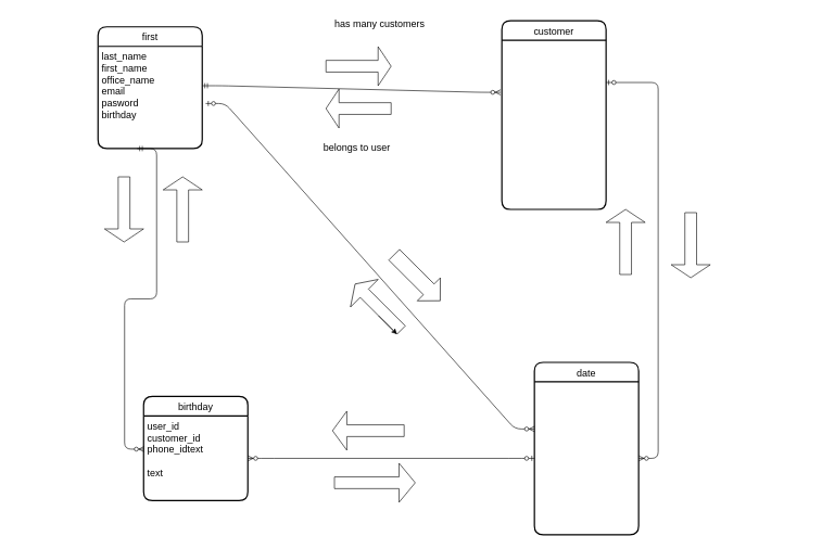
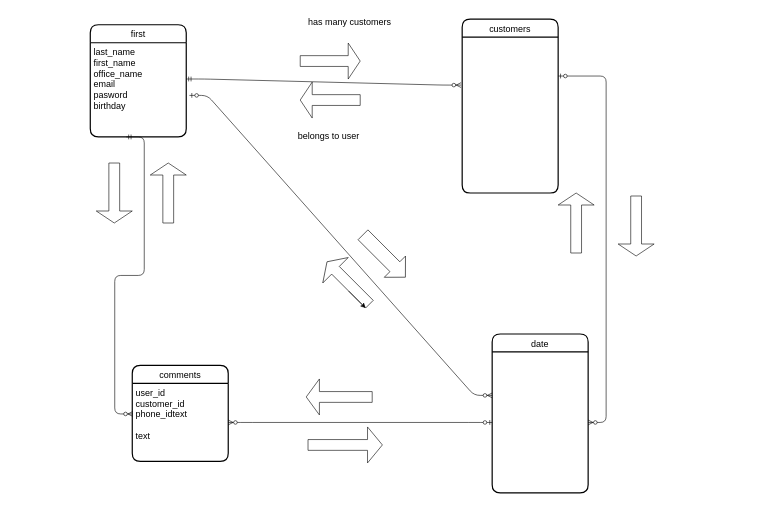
  <mxCell id="0" />
  <mxCell id="1" parent="0" />
  <mxCell id="2" value="&#10;&#10;&#10;&#10;" style="text;strokeColor=none;fillColor=none;spacingLeft=4;spacingRight=4;overflow=hidden;rotatable=0;points=[[0,0.5],[1,0.5]];portConstraint=eastwest;fontSize=12;" parent="1" vertex="1"><mxGeometry x="320" y="117" width="190" height="34" as="geometry" /></mxCell>
  <mxCell id="3" value="first" style="swimlane;childLayout=stackLayout;horizontal=1;startSize=30;horizontalStack=0;rounded=1;fontSize=15;fontStyle=0;strokeWidth=2;resizeParent=0;resizeLast=1;shadow=0;dashed=0;align=center;" parent="1" vertex="1"><mxGeometry x="150" y="40.5" width="160" height="187" as="geometry" /></mxCell>
  <mxCell id="4" value="last_name&#10;first_name&#10;office_name&#10;email&#10;pasword&#10;birthday" style="align=left;strokeColor=none;fillColor=none;spacingLeft=4;fontSize=15;verticalAlign=top;resizable=0;rotatable=0;part=1;" parent="3" vertex="1"><mxGeometry y="30" width="160" height="157" as="geometry" /></mxCell>
- <mxCell id="5" value="customer" style="swimlane;childLayout=stackLayout;horizontal=1;startSize=30;horizontalStack=0;rounded=1;fontSize=15;fontStyle=0;strokeWidth=2;resizeParent=0;resizeLast=1;shadow=0;dashed=0;align=center;" parent="1" vertex="1"><mxGeometry x="770" y="31" width="160" height="290" as="geometry" /></mxCell>
+ <mxCell id="5" value="customers" style="swimlane;childLayout=stackLayout;horizontal=1;startSize=30;horizontalStack=0;rounded=1;fontSize=15;fontStyle=0;strokeWidth=2;resizeParent=0;resizeLast=1;shadow=0;dashed=0;align=center;" parent="1" vertex="1"><mxGeometry x="770" y="31" width="160" height="290" as="geometry" /></mxCell>
  <mxCell id="6" style="edgeStyle=none;html=1;entryX=0.5;entryY=1;entryDx=0;entryDy=0;fontSize=15;" parent="5" source="7" target="5" edge="1"><mxGeometry relative="1" as="geometry" /></mxCell>
  <mxCell id="7" value="use_id&#10;&#10;customer_name&#10;category_id&#10;postcode&#10;prefucture_id&#10;city&#10;block&#10;building&#10;phone_number&#10;capacity&#10;remarks_column&#10;contract_id&#10;" style="align=left;strokeColor=none;fillColor=none;spacingLeft=4;fontSize=15;verticalAlign=top;resizable=0;rotatable=0;part=1;fontColor=#FFFFFF;" parent="5" vertex="1"><mxGeometry y="30" width="160" height="260" as="geometry" /></mxCell>
- <mxCell id="8" value="birthday" style="swimlane;childLayout=stackLayout;horizontal=1;startSize=30;horizontalStack=0;rounded=1;fontSize=15;fontStyle=0;strokeWidth=2;resizeParent=0;resizeLast=1;shadow=0;dashed=0;align=center;" parent="1" vertex="1"><mxGeometry x="220" y="608.5" width="160" height="160" as="geometry" /></mxCell>
+ <mxCell id="8" value="comments" style="swimlane;childLayout=stackLayout;horizontal=1;startSize=30;horizontalStack=0;rounded=1;fontSize=15;fontStyle=0;strokeWidth=2;resizeParent=0;resizeLast=1;shadow=0;dashed=0;align=center;" parent="1" vertex="1"><mxGeometry x="220" y="608.5" width="160" height="160" as="geometry" /></mxCell>
  <mxCell id="9" value="user_id&#10;customer_id&#10;phone_idtext&#10;&#10;text" style="align=left;strokeColor=none;fillColor=none;spacingLeft=4;fontSize=15;verticalAlign=top;resizable=0;rotatable=0;part=1;" parent="8" vertex="1"><mxGeometry y="30" width="160" height="130" as="geometry" /></mxCell>
  <mxCell id="10" value="date" style="swimlane;childLayout=stackLayout;horizontal=1;startSize=30;horizontalStack=0;rounded=1;fontSize=15;fontStyle=0;strokeWidth=2;resizeParent=0;resizeLast=1;shadow=0;dashed=0;align=center;" parent="1" vertex="1"><mxGeometry x="820" y="556" width="160" height="265" as="geometry" /></mxCell>
  <mxCell id="11" value="user_id&#10;customer_id&#10;&#10;meet_year&#10;meet_month&#10;meet_date&#10;&#10;manager_name&#10;meal_id&#10;report&#10;&#10;" style="align=left;strokeColor=none;fillColor=none;spacingLeft=4;fontSize=15;verticalAlign=top;resizable=0;rotatable=0;part=1;fontColor=#FFFFFF;" parent="10" vertex="1"><mxGeometry y="30" width="160" height="235" as="geometry" /></mxCell>
  <mxCell id="12" value="" style="edgeStyle=entityRelationEdgeStyle;fontSize=12;html=1;endArrow=ERzeroToMany;startArrow=ERmandOne;fontColor=#FF0000;exitX=0.375;exitY=1;exitDx=0;exitDy=0;exitPerimeter=0;entryX=0.005;entryY=0.391;entryDx=0;entryDy=0;entryPerimeter=0;" parent="1" source="4" target="9" edge="1"><mxGeometry width="100" height="100" relative="1" as="geometry"><mxPoint x="580" y="521" as="sourcePoint" /><mxPoint x="420" y="571" as="targetPoint" /></mxGeometry></mxCell>
  <mxCell id="13" value="" style="edgeStyle=entityRelationEdgeStyle;fontSize=12;html=1;endArrow=ERzeroToMany;startArrow=ERzeroToOne;fontColor=#FF0000;exitX=1;exitY=0.25;exitDx=0;exitDy=0;" parent="1" source="7" target="11" edge="1"><mxGeometry width="100" height="100" relative="1" as="geometry"><mxPoint x="580" y="521" as="sourcePoint" /><mxPoint x="680" y="421" as="targetPoint" /></mxGeometry></mxCell>
  <mxCell id="14" value="" style="edgeStyle=entityRelationEdgeStyle;fontSize=12;html=1;endArrow=ERzeroToMany;startArrow=ERmandOne;fontColor=#FF0000;exitX=1;exitY=0.385;exitDx=0;exitDy=0;exitPerimeter=0;entryX=-0.012;entryY=0.308;entryDx=0;entryDy=0;entryPerimeter=0;" parent="1" source="4" target="7" edge="1"><mxGeometry width="100" height="100" relative="1" as="geometry"><mxPoint x="480" y="161" as="sourcePoint" /><mxPoint x="767" y="146" as="targetPoint" /></mxGeometry></mxCell>
  <mxCell id="15" value="" style="edgeStyle=entityRelationEdgeStyle;fontSize=12;html=1;endArrow=ERzeroToMany;startArrow=ERzeroToOne;fontColor=#FF0000;entryX=1;entryY=0.5;entryDx=0;entryDy=0;" parent="1" source="11" target="9" edge="1"><mxGeometry width="100" height="100" relative="1" as="geometry"><mxPoint x="750" y="556" as="sourcePoint" /><mxPoint x="850" y="456" as="targetPoint" /></mxGeometry></mxCell>
  <mxCell id="16" value="" style="shape=singleArrow;whiteSpace=wrap;html=1;fontColor=#FF0000;" parent="1" vertex="1"><mxGeometry x="513" y="711" width="124" height="60" as="geometry" /></mxCell>
  <mxCell id="17" value="&lt;font style=&quot;font-size: 15px;&quot;&gt;belongs to daily&lt;/font&gt;" style="text;html=1;align=center;verticalAlign=middle;resizable=0;points=[];autosize=1;strokeColor=none;fillColor=none;fontColor=#FFFFFF;" parent="1" vertex="1"><mxGeometry x="507" y="791" width="130" height="30" as="geometry" /></mxCell>
  <mxCell id="18" value="" style="shape=singleArrow;direction=west;whiteSpace=wrap;html=1;fontColor=#FFFFFF;" parent="1" vertex="1"><mxGeometry x="510" y="631" width="110" height="60" as="geometry" /></mxCell>
  <mxCell id="19" value="&lt;font style=&quot;font-size: 15px;&quot;&gt;has many comments&lt;/font&gt;" style="text;html=1;align=center;verticalAlign=middle;resizable=0;points=[];autosize=1;strokeColor=none;fillColor=none;fontColor=#FFFFFF;" parent="1" vertex="1"><mxGeometry x="482" y="571" width="160" height="30" as="geometry" /></mxCell>
  <mxCell id="20" value="" style="shape=singleArrow;direction=north;whiteSpace=wrap;html=1;fontColor=#FFFFFF;" parent="1" vertex="1"><mxGeometry x="250" y="271" width="60" height="100" as="geometry" /></mxCell>
  <mxCell id="21" value="" style="shape=singleArrow;direction=south;whiteSpace=wrap;html=1;fontColor=#FFFFFF;" parent="1" vertex="1"><mxGeometry x="160" y="271" width="60" height="100" as="geometry" /></mxCell>
  <mxCell id="22" value="&lt;font style=&quot;font-size: 15px;&quot;&gt;has many comments&lt;/font&gt;" style="text;html=1;align=center;verticalAlign=middle;resizable=0;points=[];autosize=1;strokeColor=none;fillColor=none;fontColor=#FFFFFF;" parent="1" vertex="1"><mxGeometry x="20" y="306" width="160" height="30" as="geometry" /></mxCell>
  <mxCell id="23" value="&lt;font style=&quot;font-size: 15px;&quot;&gt;belongs to user&lt;/font&gt;" style="text;html=1;align=center;verticalAlign=middle;resizable=0;points=[];autosize=1;strokeColor=none;fillColor=none;fontColor=#FFFFFF;" parent="1" vertex="1"><mxGeometry x="300" y="316" width="130" height="30" as="geometry" /></mxCell>
  <mxCell id="24" value="" style="shape=singleArrow;direction=north;whiteSpace=wrap;html=1;fontColor=#FFFFFF;" parent="1" vertex="1"><mxGeometry x="930" y="321" width="60" height="100" as="geometry" /></mxCell>
  <mxCell id="25" value="" style="shape=singleArrow;direction=south;whiteSpace=wrap;html=1;fontColor=#FFFFFF;" parent="1" vertex="1"><mxGeometry x="1030" y="326" width="60" height="100" as="geometry" /></mxCell>
  <mxCell id="26" value="&lt;font style=&quot;font-size: 15px;&quot;&gt;has many dailies&lt;/font&gt;" style="text;html=1;align=center;verticalAlign=middle;resizable=0;points=[];autosize=1;strokeColor=none;fillColor=none;fontColor=#FFFFFF;" parent="1" vertex="1"><mxGeometry x="1100" y="361" width="140" height="30" as="geometry" /></mxCell>
  <mxCell id="27" value="&lt;font style=&quot;font-size: 15px;&quot;&gt;date to customer&lt;/font&gt;" style="text;html=1;align=center;verticalAlign=middle;resizable=0;points=[];autosize=1;strokeColor=none;fillColor=none;fontColor=#FFFFFF;" parent="1" vertex="1"><mxGeometry x="774" y="361" width="160" height="30" as="geometry" /></mxCell>
  <mxCell id="28" value="" style="edgeStyle=entityRelationEdgeStyle;fontSize=12;html=1;endArrow=ERzeroToMany;startArrow=ERzeroToOne;fontColor=#FFFFFF;exitX=1.033;exitY=0.559;exitDx=0;exitDy=0;exitPerimeter=0;entryX=0;entryY=0.308;entryDx=0;entryDy=0;entryPerimeter=0;" parent="1" source="4" target="11" edge="1"><mxGeometry width="100" height="100" relative="1" as="geometry"><mxPoint x="600" y="521" as="sourcePoint" /><mxPoint x="700" y="421" as="targetPoint" /></mxGeometry></mxCell>
  <mxCell id="29" value="" style="shape=singleArrow;whiteSpace=wrap;html=1;fontColor=#FFFFFF;direction=west;rotation=45;" parent="1" vertex="1"><mxGeometry x="530" y="441" width="100" height="60" as="geometry" /></mxCell>
  <mxCell id="30" value="" style="shape=singleArrow;whiteSpace=wrap;html=1;fontColor=#FFFFFF;rotation=45;arrowWidth=0.464;arrowSize=0.248;" parent="1" vertex="1"><mxGeometry x="590" y="401" width="100" height="50" as="geometry" /></mxCell>
  <mxCell id="31" value="&lt;font style=&quot;font-size: 15px;&quot;&gt;has many dailies&lt;/font&gt;" style="text;html=1;align=center;verticalAlign=middle;resizable=0;points=[];autosize=1;strokeColor=none;fillColor=none;fontColor=#FFFFFF;" parent="1" vertex="1"><mxGeometry x="670" y="481" width="140" height="30" as="geometry" /></mxCell>
  <mxCell id="32" value="&lt;font style=&quot;font-size: 15px;&quot;&gt;belongs to daily&lt;/font&gt;" style="text;html=1;align=center;verticalAlign=middle;resizable=0;points=[];autosize=1;strokeColor=none;fillColor=none;fontColor=#FFFFFF;" parent="1" vertex="1"><mxGeometry x="410" y="396" width="130" height="30" as="geometry" /></mxCell>
  <mxCell id="33" style="edgeStyle=none;html=1;exitX=0;exitY=0;exitDx=40;exitDy=21;exitPerimeter=0;entryX=0;entryY=0;entryDx=0;entryDy=21;entryPerimeter=0;fontSize=15;" parent="1" source="29" target="29" edge="1"><mxGeometry relative="1" as="geometry" /></mxCell>
  <mxCell id="34" value="" style="shape=singleArrow;whiteSpace=wrap;html=1;" parent="1" vertex="1"><mxGeometry x="500" y="71" width="100" height="60" as="geometry" /></mxCell>
  <mxCell id="35" value="" style="shape=singleArrow;direction=west;whiteSpace=wrap;html=1;" parent="1" vertex="1"><mxGeometry x="500" y="136" width="100" height="60" as="geometry" /></mxCell>
  <mxCell id="36" value="&lt;font style=&quot;font-size: 15px;&quot;&gt;belongs to user&lt;/font&gt;" style="text;html=1;align=center;verticalAlign=middle;resizable=0;points=[];autosize=1;strokeColor=none;fillColor=none;" parent="1" vertex="1"><mxGeometry x="482" y="211" width="130" height="30" as="geometry" /></mxCell>
  <mxCell id="37" value="has many customers" style="text;html=1;align=center;verticalAlign=middle;resizable=0;points=[];autosize=1;strokeColor=none;fillColor=none;fontSize=15;" parent="1" vertex="1"><mxGeometry x="502" y="20.5" width="160" height="30" as="geometry" /></mxCell>
